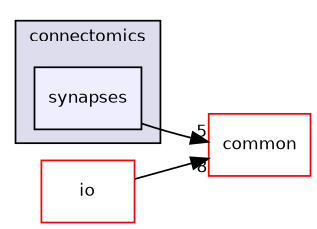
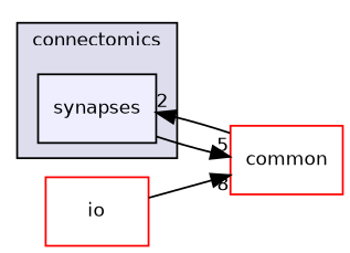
  digraph {
    compound=true
    rankdir=LR
    node [fillcolor=white fontname=Helvetica fontsize=10 shape=box style=filled color=red]
    edge [labeldistance=1.5 labelfontname=Helvetica labelfontsize=10]
    n1 [fillcolor="#eeeeff" label=synapses pencolor=black color=""]
    n2 [label=common]
    n3 [label=io]
    subgraph cluster_1 {
      bgcolor="#ddddee"
      fontname=Helvetica
      fontsize=10
      label=connectomics
      pencolor=black
      n1
    }
    n1 -> n2 [headlabel=5]
+   n2 -> n1 [headlabel=2]
    n3 -> n2 [headlabel=8]
  }
